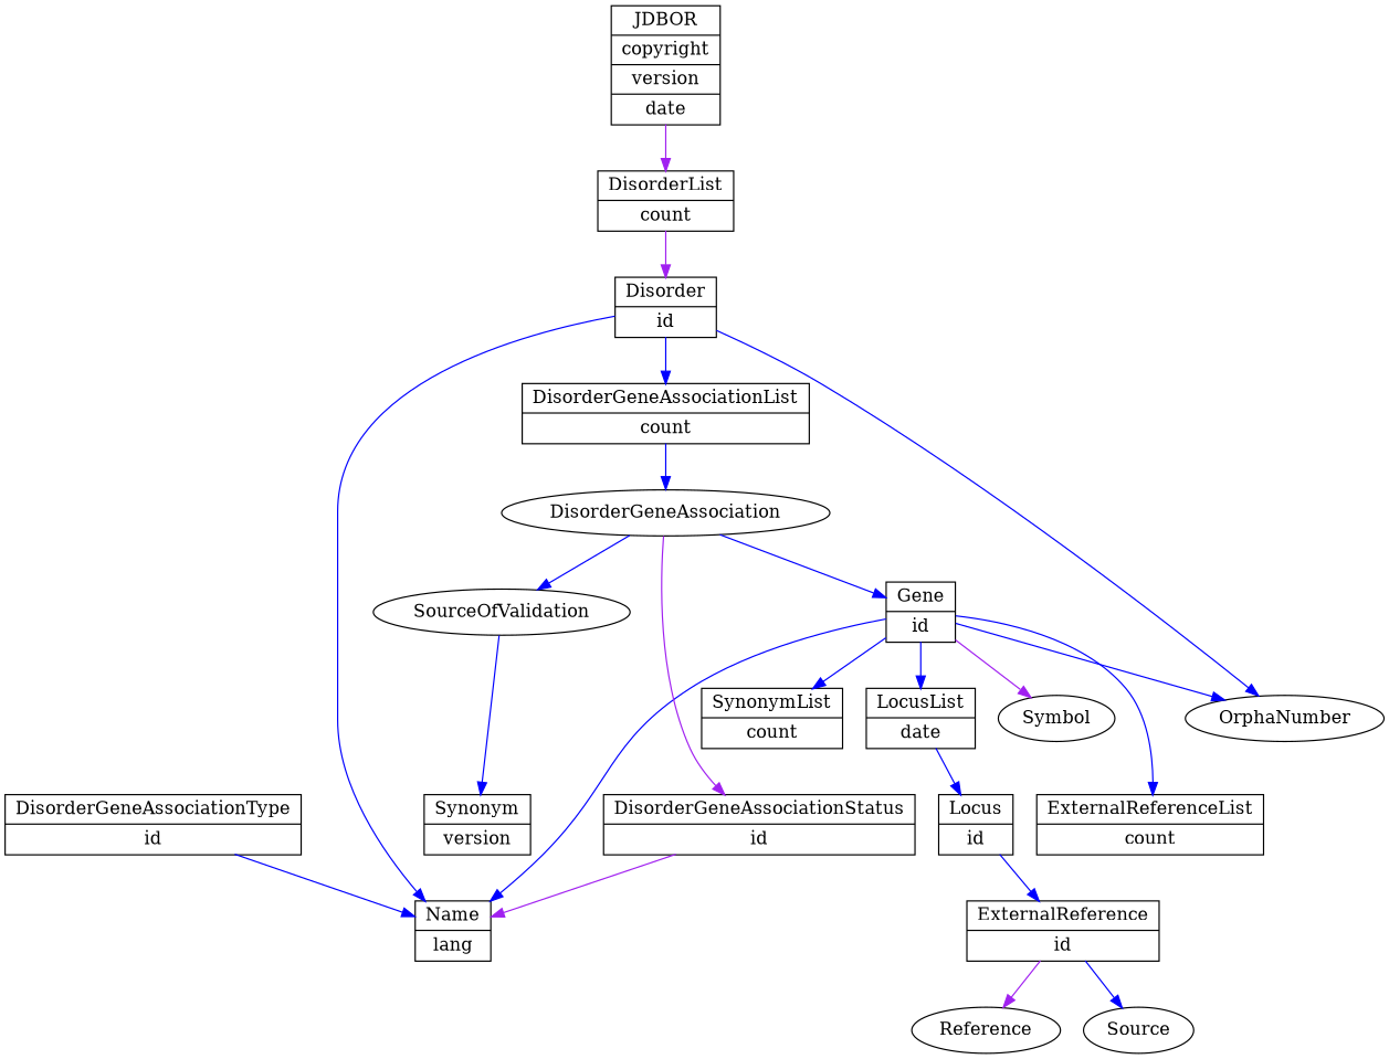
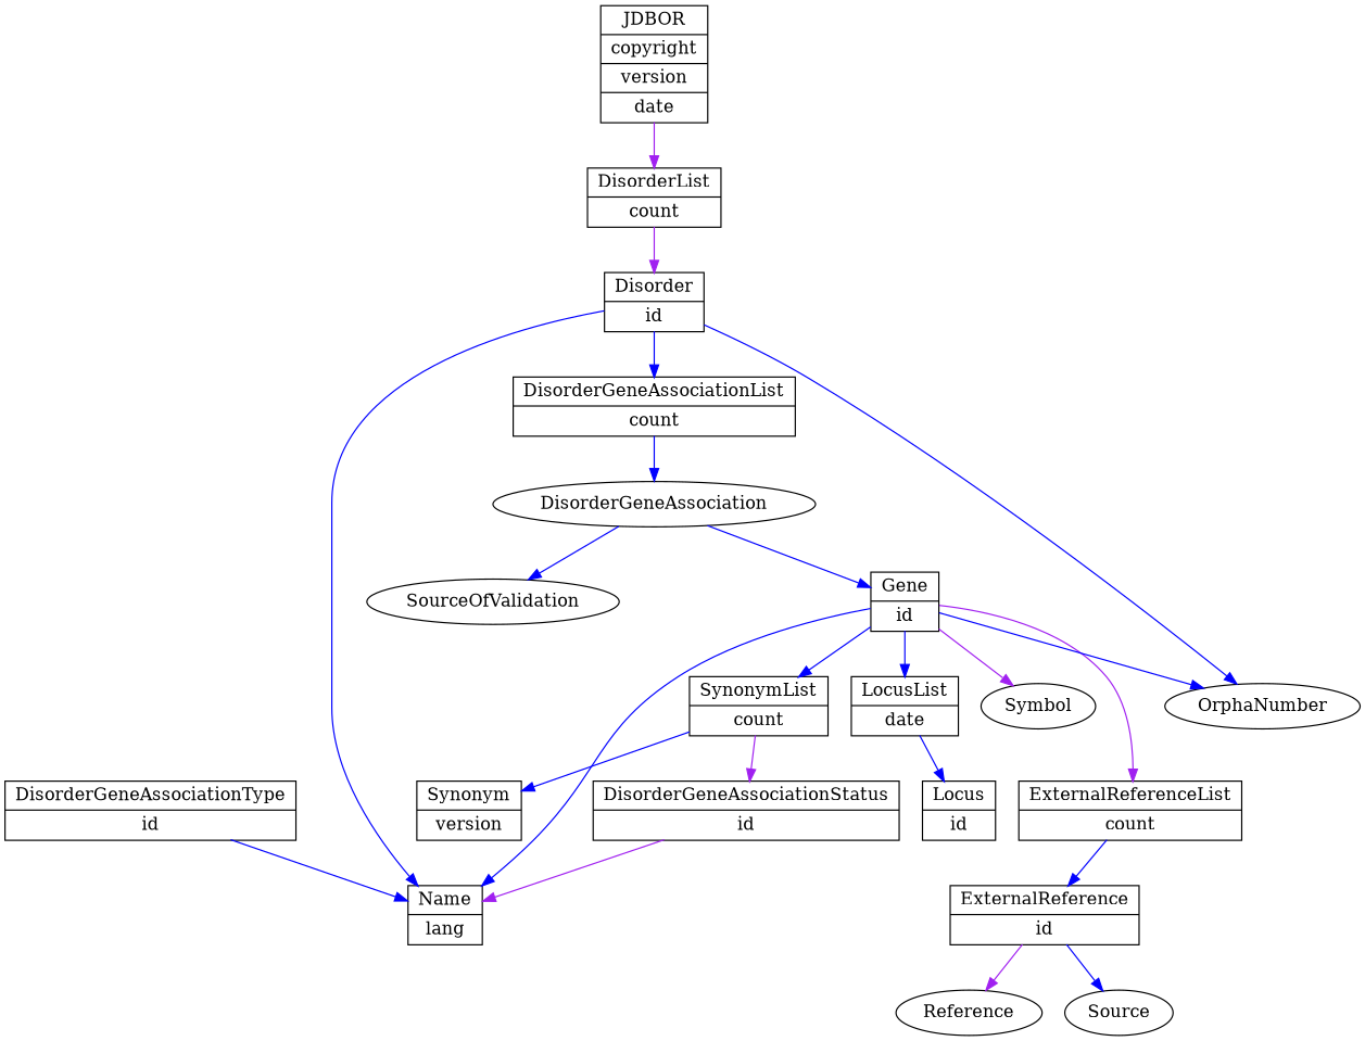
  digraph {
    rankdir=UD
    node [shape=record]
    edge [color=blue penwidth=1]
    n1 [label="{<Gene> Gene|id}"]
    n2 [label="{<LocusList> LocusList|date}"]
    n3 [label="{<ExternalReferenceList> ExternalReferenceList|count}"]
    n4 [label="{<SynonymList> SynonymList|count}"]
    n5 [label="{<Name> Name|lang}"]
    OrphaNumber [shape=""]
    Symbol [shape=""]
    n8 [label="{<Locus> Locus|id}"]
    n9 [label="{<ExternalReference> ExternalReference|id}"]
    n10 [label="{<Synonym> Synonym|version}"]
    Reference [shape=""]
    Source [shape=""]
    n13 [label="{<DisorderGeneAssociationList> DisorderGeneAssociationList|count}"]
    DisorderGeneAssociation [shape=""]
    n15 [label="{<DisorderGeneAssociationStatus> DisorderGeneAssociationStatus|id}"]
    SourceOfValidation [shape=""]
    n17 [label="{<JDBOR> JDBOR|copyright|version|date}"]
    n18 [label="{<DisorderList> DisorderList|count}"]
    n19 [label="{<Disorder> Disorder|id}"]
    n20 [label="{<DisorderGeneAssociationType> DisorderGeneAssociationType|id}"]
    n1 -> n2
-   n1 -> n3
+   n1 -> n3 [color=purple]
    n1 -> n4
    n1 -> n5
    n1 -> OrphaNumber
    n1 -> Symbol [color=purple]
    n2 -> n8
-   n8 -> n9
-   SourceOfValidation -> n10
+   n3 -> n9
+   n4 -> n10
    n9 -> Reference [color=purple]
    n9 -> Source
    n13 -> DisorderGeneAssociation
    DisorderGeneAssociation -> n1
-   DisorderGeneAssociation -> n15 [color=purple]
+   n4 -> n15 [color=purple]
    DisorderGeneAssociation -> SourceOfValidation
    n15 -> n5 [color=purple]
    n17 -> n18 [color=purple]
    n18 -> n19 [color=purple]
    n19 -> n5
    n19 -> OrphaNumber
    n19 -> n13
    n20 -> n5
  }
